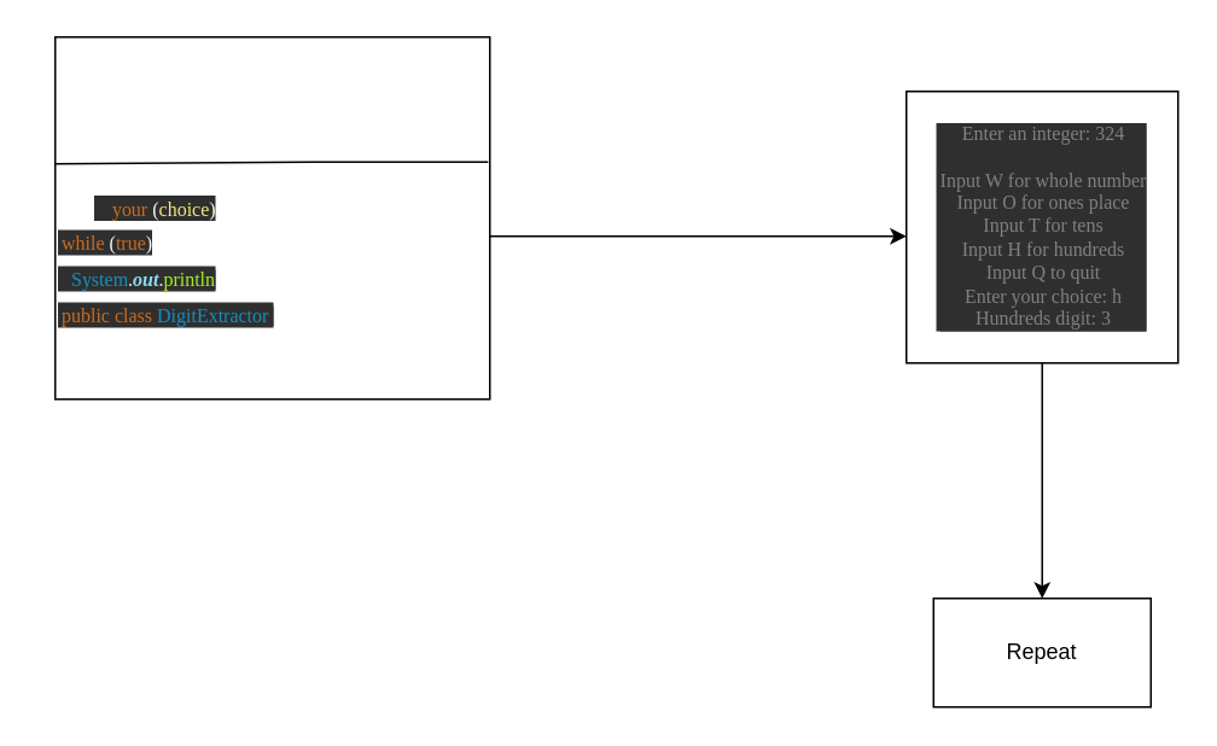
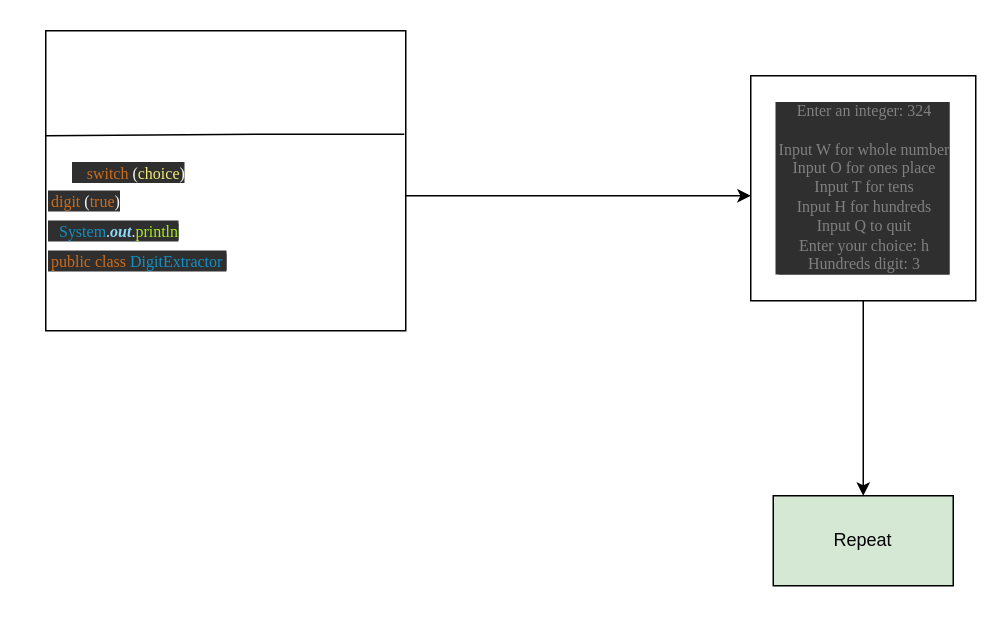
  <mxCell id="0" />
  <mxCell id="1" parent="0" />
  <mxCell id="2" value="" style="rounded=0;whiteSpace=wrap;html=1;" vertex="1" parent="1"><mxGeometry x="30" y="20" width="240" height="200" as="geometry" /></mxCell>
  <mxCell id="3" value="" style="endArrow=none;html=1;rounded=0;entryX=0.996;entryY=0.345;entryDx=0;entryDy=0;entryPerimeter=0;" edge="1" parent="1" target="2"><mxGeometry width="50" height="50" relative="1" as="geometry"><mxPoint x="30" y="90" as="sourcePoint" /><mxPoint x="260" y="90" as="targetPoint" /><Array as="points"><mxPoint x="180" y="89" /></Array></mxGeometry></mxCell>
- <mxCell id="4" value="&lt;span style=&quot;background-color:#2f2f2f;padding:0px 0px 0px 2px;&quot;&gt;&lt;span style=&quot;color: rgb(204, 204, 204); font-family: Consolas; font-size: 8pt; white-space-collapse: preserve;&quot;&gt;&lt;span style=&quot;color:#d9e8f7;&quot;&gt;   &lt;/span&gt;&lt;span style=&quot;color:#cc6c1d;&quot;&gt;your&lt;/span&gt;&lt;span style=&quot;color:#d9e8f7;&quot;&gt; &lt;/span&gt;&lt;span style=&quot;color:#f9faf4;&quot;&gt;(&lt;/span&gt;&lt;span style=&quot;color:#f3ec79;&quot;&gt;choice&lt;/span&gt;&lt;span style=&quot;color:#f9faf4;&quot;&gt;)&lt;/span&gt;&lt;/span&gt;&lt;/span&gt;" style="text;html=1;align=center;verticalAlign=middle;resizable=0;points=[];autosize=1;strokeColor=none;fillColor=none;" vertex="1" parent="1"><mxGeometry x="20" y="100" width="130" height="30" as="geometry" /></mxCell>
- <mxCell id="5" value="&lt;span style=&quot;background-color:#2f2f2f;padding:0px 0px 0px 2px;&quot;&gt;&lt;span style=&quot;color:#cccccc;background-color:#2f2f2f;font-family:&amp;quot;Consolas&amp;quot;;font-size:8pt;white-space:pre;&quot;&gt;&lt;span style=&quot;color:#d9e8f7;&quot;&gt;&lt;/span&gt;&lt;span style=&quot;color:#cc6c1d;&quot;&gt;while&lt;/span&gt;&lt;span style=&quot;color:#d9e8f7;&quot;&gt; &lt;/span&gt;&lt;span style=&quot;color:#f9faf4;&quot;&gt;(&lt;/span&gt;&lt;span style=&quot;color:#cc6c1d;&quot;&gt;true&lt;/span&gt;&lt;span style=&quot;color:#f9faf4;&quot;&gt;)&lt;/span&gt;&lt;/span&gt;&lt;/span&gt;" style="text;whiteSpace=wrap;html=1;" vertex="1" parent="1"><mxGeometry x="30" y="120" width="110" height="30" as="geometry" /></mxCell>
+ <mxCell id="4" value="&lt;span style=&quot;background-color:#2f2f2f;padding:0px 0px 0px 2px;&quot;&gt;&lt;span style=&quot;color: rgb(204, 204, 204); font-family: Consolas; font-size: 8pt; white-space-collapse: preserve;&quot;&gt;&lt;span style=&quot;color:#d9e8f7;&quot;&gt;   &lt;/span&gt;&lt;span style=&quot;color:#cc6c1d;&quot;&gt;switch&lt;/span&gt;&lt;span style=&quot;color:#d9e8f7;&quot;&gt; &lt;/span&gt;&lt;span style=&quot;color:#f9faf4;&quot;&gt;(&lt;/span&gt;&lt;span style=&quot;color:#f3ec79;&quot;&gt;choice&lt;/span&gt;&lt;span style=&quot;color:#f9faf4;&quot;&gt;)&lt;/span&gt;&lt;/span&gt;&lt;/span&gt;" style="text;html=1;align=center;verticalAlign=middle;resizable=0;points=[];autosize=1;strokeColor=none;fillColor=none;" vertex="1" parent="1"><mxGeometry x="20" y="100" width="130" height="30" as="geometry" /></mxCell>
+ <mxCell id="5" value="&lt;span style=&quot;background-color:#2f2f2f;padding:0px 0px 0px 2px;&quot;&gt;&lt;span style=&quot;color:#cccccc;background-color:#2f2f2f;font-family:&amp;quot;Consolas&amp;quot;;font-size:8pt;white-space:pre;&quot;&gt;&lt;span style=&quot;color:#d9e8f7;&quot;&gt;&lt;/span&gt;&lt;span style=&quot;color:#cc6c1d;&quot;&gt;digit&lt;/span&gt;&lt;span style=&quot;color:#d9e8f7;&quot;&gt; &lt;/span&gt;&lt;span style=&quot;color:#f9faf4;&quot;&gt;(&lt;/span&gt;&lt;span style=&quot;color:#cc6c1d;&quot;&gt;true&lt;/span&gt;&lt;span style=&quot;color:#f9faf4;&quot;&gt;)&lt;/span&gt;&lt;/span&gt;&lt;/span&gt;" style="text;whiteSpace=wrap;html=1;" vertex="1" parent="1"><mxGeometry x="30" y="120" width="110" height="30" as="geometry" /></mxCell>
  <mxCell id="6" value="&lt;span style=&quot;background-color:#2f2f2f;padding:0px 0px 0px 2px;&quot;&gt;&lt;span style=&quot;color:#cccccc;background-color:#2f2f2f;font-family:&amp;quot;Consolas&amp;quot;;font-size:8pt;white-space:pre;&quot;&gt;&lt;span style=&quot;color:#d9e8f7;&quot;&gt;  &lt;/span&gt;&lt;span style=&quot;color:#1290c3;&quot;&gt;System&lt;/span&gt;&lt;span style=&quot;color:#e6e6fa;&quot;&gt;.&lt;/span&gt;&lt;span style=&quot;color:#8ddaf8;font-style:italic;font-weight:bold;&quot;&gt;out&lt;/span&gt;&lt;span style=&quot;color:#e6e6fa;&quot;&gt;.&lt;/span&gt;&lt;span style=&quot;color:#a7ec21;&quot;&gt;println&lt;/span&gt;&lt;/span&gt;&lt;/span&gt;" style="text;whiteSpace=wrap;html=1;" vertex="1" parent="1"><mxGeometry x="30" y="140" width="150" height="30" as="geometry" /></mxCell>
  <mxCell id="7" value="&lt;span style=&quot;background-color:#2f2f2f;padding:0px 0px 0px 2px;&quot;&gt;&lt;span style=&quot;color:#cccccc;background-color:#2f2f2f;font-family:&amp;quot;Consolas&amp;quot;;font-size:8pt;white-space:pre;&quot;&gt;&lt;span style=&quot;color:#cc6c1d;&quot;&gt;public&lt;/span&gt;&lt;span style=&quot;color:#d9e8f7;&quot;&gt; &lt;/span&gt;&lt;span style=&quot;color:#cc6c1d;&quot;&gt;class&lt;/span&gt;&lt;span style=&quot;color:#d9e8f7;&quot;&gt; &lt;/span&gt;&lt;span style=&quot;color:#1290c3;&quot;&gt;DigitExtractor&lt;/span&gt;&lt;span style=&quot;color:#d9e8f7;&quot;&gt; &lt;/span&gt;&lt;/span&gt;&lt;/span&gt;" style="text;whiteSpace=wrap;html=1;" vertex="1" parent="1"><mxGeometry x="30" y="160" width="200" height="30" as="geometry" /></mxCell>
  <mxCell id="8" value="" style="endArrow=classic;html=1;rounded=0;" edge="1" parent="1"><mxGeometry width="50" height="50" relative="1" as="geometry"><mxPoint x="270" y="130" as="sourcePoint" /><mxPoint x="500" y="130" as="targetPoint" /></mxGeometry></mxCell>
  <mxCell id="9" style="edgeStyle=orthogonalEdgeStyle;rounded=0;orthogonalLoop=1;jettySize=auto;html=1;" edge="1" parent="1" source="10"><mxGeometry relative="1" as="geometry"><mxPoint x="575" y="330" as="targetPoint" /></mxGeometry></mxCell>
  <mxCell id="10" value="&lt;div style=&quot;background-color:#2f2f2f;padding:0px 0px 0px 2px;&quot;&gt;&lt;div style=&quot;color:#cccccc;background-color:#2f2f2f;font-family:&amp;quot;Consolas&amp;quot;;font-size:8pt;white-space:pre;&quot;&gt;&lt;p style=&quot;margin:0;&quot;&gt;&lt;span style=&quot;color:#808080;&quot;&gt;Enter an integer: 324&lt;/span&gt;&lt;/p&gt;&lt;p style=&quot;margin:0;&quot;&gt;&lt;br&gt;&lt;/p&gt;&lt;p style=&quot;margin:0;&quot;&gt;&lt;span style=&quot;color:#808080;&quot;&gt;Input W for whole number&lt;/span&gt;&lt;/p&gt;&lt;p style=&quot;margin:0;&quot;&gt;&lt;span style=&quot;color:#808080;&quot;&gt;Input O for ones place&lt;/span&gt;&lt;/p&gt;&lt;p style=&quot;margin:0;&quot;&gt;&lt;span style=&quot;color:#808080;&quot;&gt;Input T for tens&lt;/span&gt;&lt;/p&gt;&lt;p style=&quot;margin:0;&quot;&gt;&lt;span style=&quot;color:#808080;&quot;&gt;Input H for hundreds&lt;/span&gt;&lt;/p&gt;&lt;p style=&quot;margin:0;&quot;&gt;&lt;span style=&quot;color:#808080;&quot;&gt;Input Q to quit&lt;/span&gt;&lt;/p&gt;&lt;p style=&quot;margin:0;&quot;&gt;&lt;span style=&quot;color:#808080;&quot;&gt;Enter your choice: h&lt;/span&gt;&lt;/p&gt;&lt;p style=&quot;margin:0;&quot;&gt;&lt;span style=&quot;color:#808080;&quot;&gt;Hundreds digit: 3&lt;/span&gt;&lt;/p&gt;&lt;p style=&quot;margin:0;&quot;&gt;&lt;/p&gt;&lt;/div&gt;&lt;/div&gt;" style="whiteSpace=wrap;html=1;aspect=fixed;" vertex="1" parent="1"><mxGeometry x="500" y="50" width="150" height="150" as="geometry" /></mxCell>
- <mxCell id="11" value="Repeat" style="rounded=0;whiteSpace=wrap;html=1;" vertex="1" parent="1"><mxGeometry x="515" y="330" width="120" height="60" as="geometry" /></mxCell>
+ <mxCell id="11" value="Repeat" style="rounded=0;whiteSpace=wrap;html=1;fillColor=#d5e8d4;" vertex="1" parent="1"><mxGeometry x="515" y="330" width="120" height="60" as="geometry" /></mxCell>
